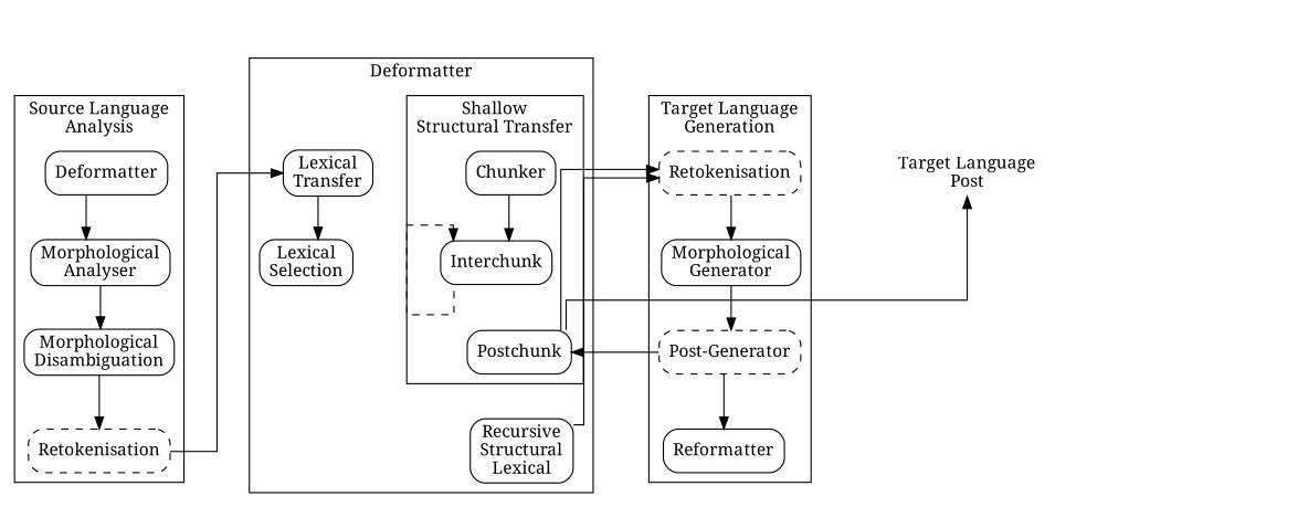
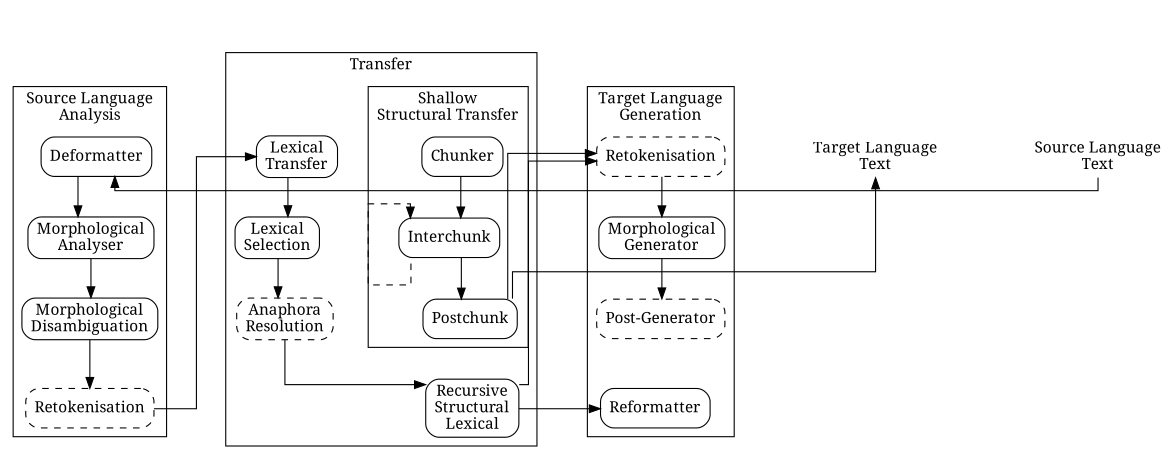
  digraph {
    compound=true
    concentrate=true
    fontname="Noto Serif"
    nodesep=1
    rankdir=TB
    splines=ortho
    node [fontname="Noto Serif" shape=box style=rounded]
    edge [fontname="Noto Serif"]
    n1 [label=<Deformatter>]
    n2 [label=<Morphological<BR/>Analyser>]
    n3 [label=<Morphological<BR/>Disambiguation>]
    n4 [label=<Retokenisation> style="dashed,rounded"]
    n5 [label=<Chunker>]
    n6 [label=<Interchunk>]
    n7 [label=<Postchunk>]
    n8 [label=<Lexical<BR/>Transfer>]
    n9 [label=<Lexical<BR/>Selection>]
+   n10 [label=<Anaphora<BR/>Resolution> style="dashed,rounded"]
    n11 [label=<Recursive<BR/>Structural<BR/>Lexical>]
    n12 [label=<Retokenisation> style="dashed,rounded"]
    n13 [label=<Morphological<BR/>Generator>]
    n14 [label=<Post-Generator> style="dashed,rounded"]
    n15 [label=<Reformatter>]
-   n16 [label=<Target Language<BR/>Post> shape=none]
+   n16 [label=<Target Language<BR/>Text> shape=none]
+   n17 [label=<Source Language<BR/>Text> shape=none]
    align [shape=none style=invis]
    subgraph cluster_1 {
      label=<Source Language<BR/>Analysis>
      n1
      n2
      n3
      n4
    }
    subgraph cluster_2 {
-     label=Deformatter
+     label=Transfer
      n8
      n9
+     n10
      n11
      subgraph cluster_3 {
        label=<Shallow<BR/>Structural Transfer>
        n5
        n6
        n7
      }
    }
    subgraph cluster_4 {
      label=<Target Language<BR/>Generation>
      n12
      n13
      n14
      n15
    }
    n1 -> n2
    n2 -> n3
    n3 -> n4
    n4 -> n8 [constraint=false headport=w]
    n5 -> n6
    n6 -> n6 [dir=back style=dashed]
-   n14 -> n7
+   n6 -> n7
    n7 -> n11 [style=invis]
    n7 -> n12 [constraint=false]
    n7 -> n16 [constraint=false]
    n8 -> n9
+   n9 -> n10
+   n10 -> n11 [constraint=false]
    n11 -> n12 [constraint=false]
    n12 -> n13
    n13 -> n14
-   n14 -> n15
+   n11 -> n15
+   n17 -> n1 [constraint=false]
    align -> n1 [style=invis]
    align -> n5 [style=invis]
    align -> n8 [style=invis]
    align -> n12 [style=invis]
    align -> n16 [style=invis]
+   align -> n17 [style=invis]
  }
